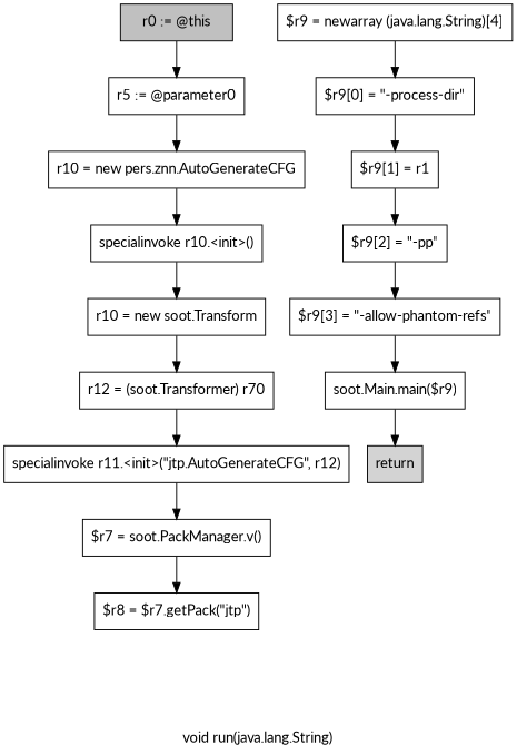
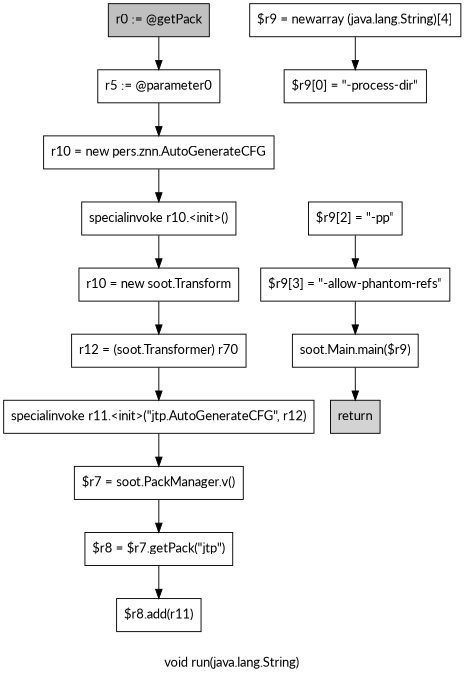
  digraph {
    fontname=Lato
    label="void run(java.lang.String)"
    node [fontname=Lato shape=box]
    edge [fontname=Lato]
-   n1 [fillcolor=gray label="r0 := @this" style=filled]
+   n1 [fillcolor=gray label="r0 := @getPack" style=filled]
    n2 [label="r5 := @parameter0"]
    n3 [label="r10 = new pers.znn.AutoGenerateCFG"]
    n4 [label="specialinvoke r10.<init>()"]
    n5 [label="r10 = new soot.Transform"]
    n6 [label="r12 = (soot.Transformer) r70"]
    n7 [label="specialinvoke r11.<init>(\"jtp.AutoGenerateCFG\", r12)"]
    n8 [label="$r7 = soot.PackManager.v()"]
    n9 [label="$r8 = $r7.getPack(\"jtp\")"]
+   n10 [label="$r8.add(r11)"]
    n11 [label="$r9 = newarray (java.lang.String)[4]"]
    n12 [label="$r9[0] = \"-process-dir\""]
-   n13 [label="$r9[1] = r1"]
    n14 [label="$r9[2] = \"-pp\""]
    n15 [label="$r9[3] = \"-allow-phantom-refs\""]
    n16 [label="soot.Main.main($r9)"]
    n17 [fillcolor=lightgray label=return style=filled]
    n1 -> n2
    n2 -> n3
    n3 -> n4
    n4 -> n5
    n5 -> n6
    n6 -> n7
    n7 -> n8
    n8 -> n9
+   n9 -> n10
    n11 -> n12
-   n12 -> n13
-   n13 -> n14
    n14 -> n15
    n15 -> n16
    n16 -> n17
  }
